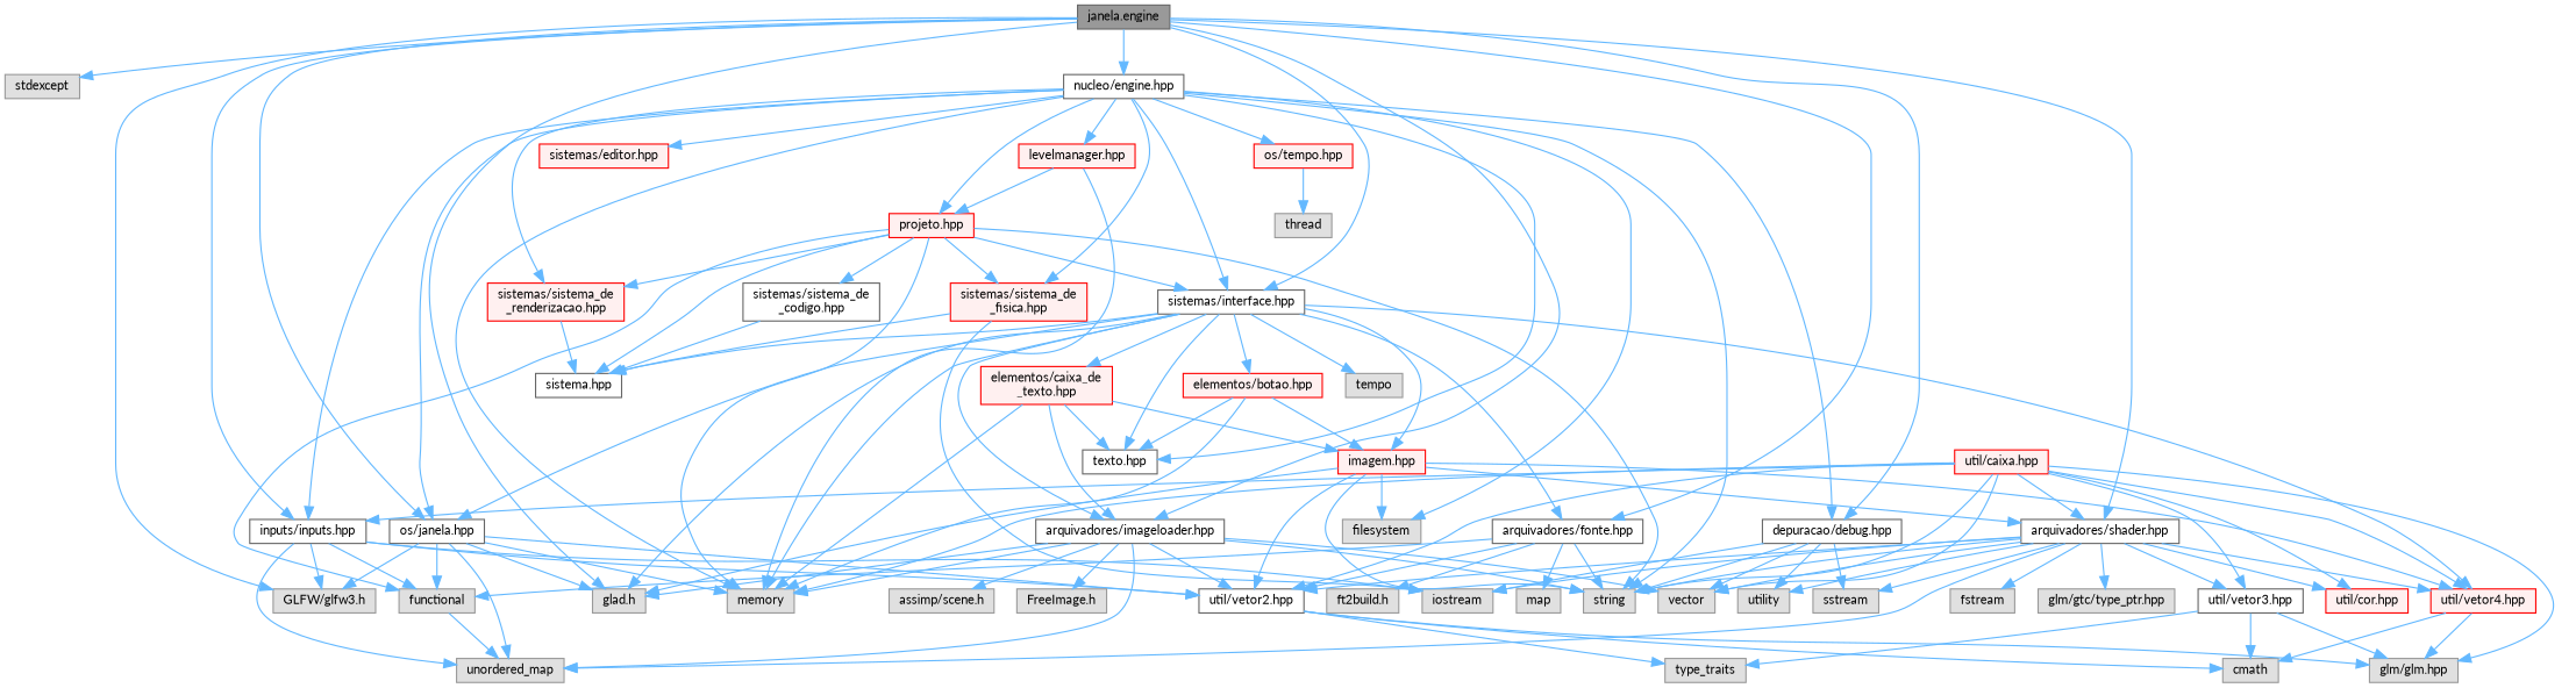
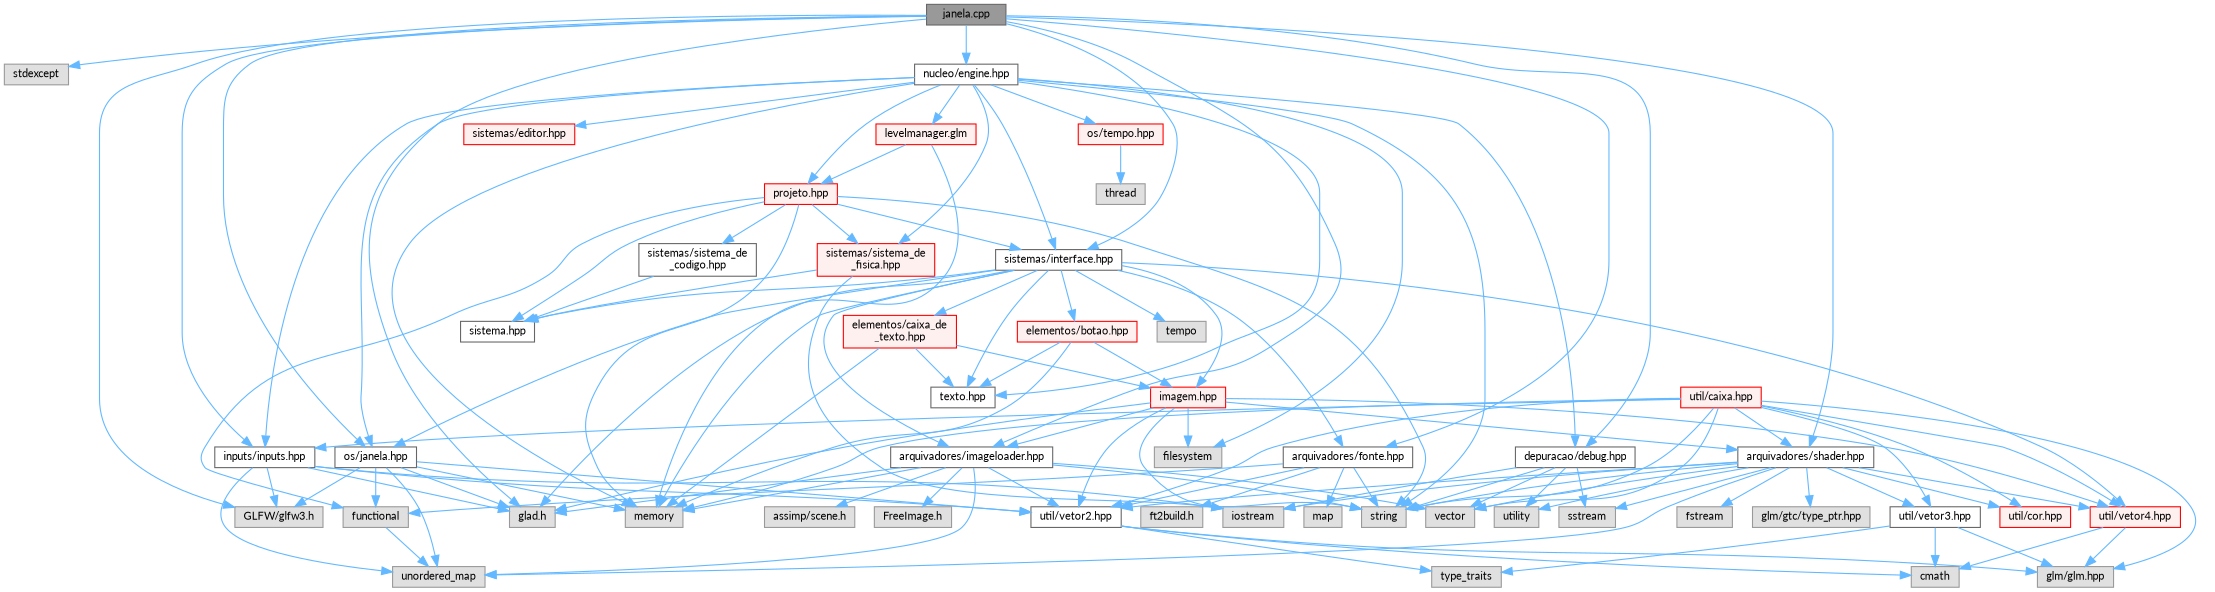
  digraph {
    fontname=Lato
    node [color=grey60 fillcolor="#E0E0E0" fontname=Lato fontsize=10 shape=box style=filled]
    edge [color=steelblue1 fontname=Lato fontsize=10 labelfontname=Helvetica labelfontsize=10 style=solid]
-   n1 [color=gray40 fillcolor=grey60 fontcolor=black height=0.2 label="janela.engine" width=0.4]
+   n1 [color=gray40 fillcolor=grey60 fontcolor=black height=0.2 label="janela.cpp" width=0.4]
    n2 [height=0.2 label=stdexcept width=0.4]
    n3 [height=0.2 label="glad.h" width=0.4]
    n4 [height=0.2 label="GLFW/glfw3.h" width=0.4]
    n5 [color=grey40 fillcolor=white height=0.2 label="os/janela.hpp" width=0.4]
    n6 [color=grey40 fillcolor=white height=0.2 label="nucleo/engine.hpp" width=0.4]
    n7 [color=grey40 fillcolor=white height=0.2 label="depuracao/debug.hpp" width=0.4]
    n8 [color=grey40 fillcolor=white height=0.2 label="inputs/inputs.hpp" width=0.4]
    n9 [color=grey40 fillcolor=white height=0.2 label="sistemas/interface.hpp" width=0.4]
    n10 [color=grey40 fillcolor=white height=0.2 label="arquivadores/imageloader.hpp" width=0.4]
    n11 [color=grey40 fillcolor=white height=0.2 label="arquivadores/fonte.hpp" width=0.4]
    n12 [color=grey40 fillcolor=white height=0.2 label="arquivadores/shader.hpp" width=0.4]
    n13 [height=0.2 label=functional width=0.4]
    n14 [height=0.2 label=memory width=0.4]
    n15 [height=0.2 label=unordered_map width=0.4]
    n16 [color=grey40 fillcolor=white height=0.2 label="util/vetor2.hpp" width=0.4]
    n17 [height=0.2 label=string width=0.4]
    n18 [height=0.2 label=filesystem width=0.4]
    n19 [color=red fillcolor="#FFF0F0" height=0.2 label="os/tempo.hpp" width=0.4]
-   n20 [color=red fillcolor="#FFF0F0" height=0.2 label="sistemas/sistema_de\l_renderizacao.hpp" width=0.4]
    n21 [color=red fillcolor="#FFF0F0" height=0.2 label="sistemas/sistema_de\l_fisica.hpp" width=0.4]
-   n22 [color=red fillcolor="#FFF0F0" height=0.2 label="levelmanager.hpp" width=0.4]
+   n22 [color=red fillcolor="#FFF0F0" height=0.2 label="levelmanager.glm" width=0.4]
    n23 [color=red fillcolor="#FFF0F0" height=0.2 label="projeto.hpp" width=0.4]
    n24 [color=red fillcolor="#FFF0F0" height=0.2 label="sistemas/editor.hpp" width=0.4]
    n25 [color=grey40 fillcolor=white height=0.2 label="texto.hpp" width=0.4]
    n26 [height=0.2 label=vector width=0.4]
    n27 [height=0.2 label=utility width=0.4]
    n28 [height=0.2 label=iostream width=0.4]
    n29 [height=0.2 label=sstream width=0.4]
    n30 [color=grey40 fillcolor=white height=0.2 label="sistema.hpp" width=0.4]
    n31 [height=0.2 label=tempo width=0.4]
    n32 [color=red fillcolor="#FFF0F0" height=0.2 label="util/vetor4.hpp" width=0.4]
    n33 [color=red fillcolor="#FFF0F0" height=0.2 label="elementos/botao.hpp" width=0.4]
    n34 [color=red fillcolor="#FFF0F0" height=0.2 label="imagem.hpp" width=0.4]
    n35 [color=red fillcolor="#FFF0F0" height=0.2 label="elementos/caixa_de\l_texto.hpp" width=0.4]
    n36 [height=0.2 label="FreeImage.h" width=0.4]
    n37 [height=0.2 label="assimp/scene.h" width=0.4]
    n38 [height=0.2 label=map width=0.4]
    n39 [height=0.2 label="ft2build.h" width=0.4]
    n40 [color=grey40 fillcolor=white height=0.2 label="util/vetor3.hpp" width=0.4]
    n41 [color=red fillcolor="#FFF0F0" height=0.2 label="util/cor.hpp" width=0.4]
    n42 [height=0.2 label=fstream width=0.4]
    n43 [height=0.2 label="glm/gtc/type_ptr.hpp" width=0.4]
    n44 [height=0.2 label=cmath width=0.4]
    n45 [height=0.2 label=type_traits width=0.4]
    n46 [height=0.2 label="glm/glm.hpp" width=0.4]
    n47 [height=0.2 label=thread width=0.4]
    n48 [color=grey40 fillcolor=white height=0.2 label="sistemas/sistema_de\l_codigo.hpp" width=0.4]
    n49 [color=red fillcolor="#FFF0F0" height=0.2 label="util/caixa.hpp" width=0.4]
    n1 -> n2
    n1 -> n3
    n1 -> n4
    n1 -> n5
    n1 -> n6
    n1 -> n7
    n1 -> n8
    n1 -> n9
    n1 -> n10
    n1 -> n11
    n1 -> n12
    n5 -> n3
    n5 -> n4
    n5 -> n13
    n5 -> n14
    n5 -> n15
    n5 -> n16
    n6 -> n5
    n6 -> n7
    n6 -> n8
    n6 -> n9
    n6 -> n14
    n6 -> n17
    n6 -> n18
    n6 -> n19
-   n6 -> n20
    n6 -> n21
    n6 -> n22
    n6 -> n23
    n6 -> n24
    n6 -> n25
    n7 -> n17
    n7 -> n26
    n7 -> n27
    n7 -> n28
    n7 -> n29
    n8 -> n4
-   n8 -> n13
+   n8 -> n3
    n8 -> n15
    n8 -> n16
    n8 -> n28
    n9 -> n3
    n9 -> n5
    n9 -> n10
    n9 -> n11
    n9 -> n14
    n9 -> n25
    n9 -> n30
    n9 -> n31
    n9 -> n32
    n9 -> n33
    n9 -> n34
    n9 -> n35
    n10 -> n3
    n10 -> n14
    n10 -> n15
    n10 -> n16
    n10 -> n17
    n10 -> n26
    n10 -> n36
    n10 -> n37
    n11 -> n13
    n11 -> n16
    n11 -> n17
    n11 -> n38
    n11 -> n39
    n12 -> n15
    n12 -> n16
    n12 -> n17
    n12 -> n26
    n12 -> n27
    n12 -> n28
    n12 -> n29
    n12 -> n32
    n12 -> n40
    n12 -> n41
    n12 -> n42
    n12 -> n43
    n13 -> n15
    n16 -> n44
    n16 -> n45
    n16 -> n46
    n19 -> n47
-   n20 -> n30
    n21 -> n28
    n21 -> n30
    n22 -> n14
    n22 -> n23
    n23 -> n9
    n23 -> n13
    n23 -> n14
    n23 -> n17
-   n23 -> n20
    n23 -> n21
    n23 -> n30
    n23 -> n48
    n32 -> n44
    n32 -> n46
    n33 -> n14
    n33 -> n25
    n33 -> n34
    n34 -> n3
-   n35 -> n10
+   n34 -> n10
    n34 -> n12
    n34 -> n16
    n34 -> n17
    n34 -> n18
    n34 -> n32
    n35 -> n14
    n35 -> n25
    n35 -> n34
    n40 -> n44
    n40 -> n45
    n40 -> n46
    n48 -> n30
    n49 -> n8
    n49 -> n12
    n49 -> n14
    n49 -> n16
    n49 -> n17
    n49 -> n26
    n49 -> n32
    n49 -> n40
    n49 -> n41
    n49 -> n46
  }
